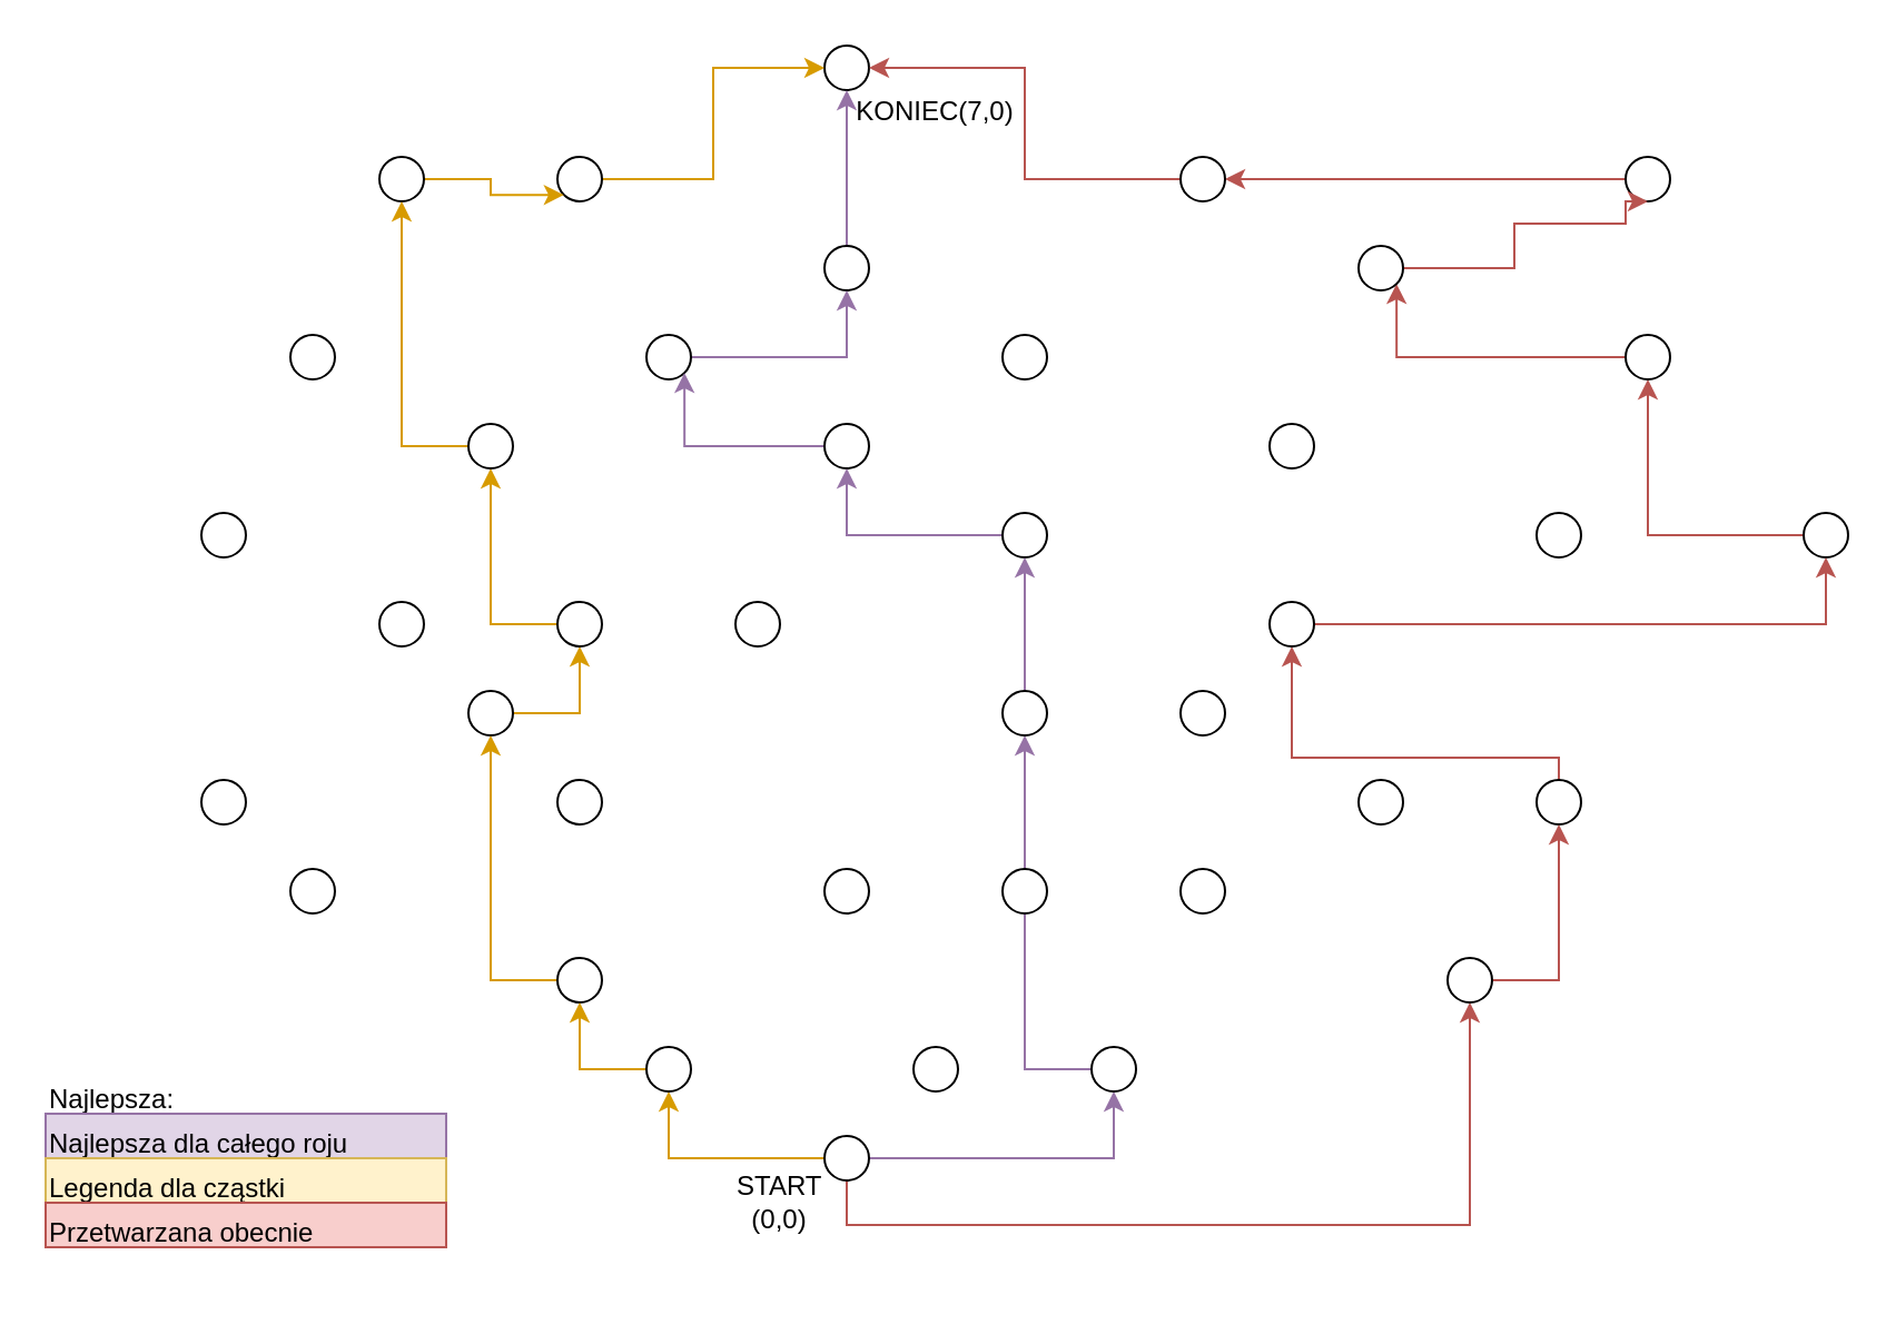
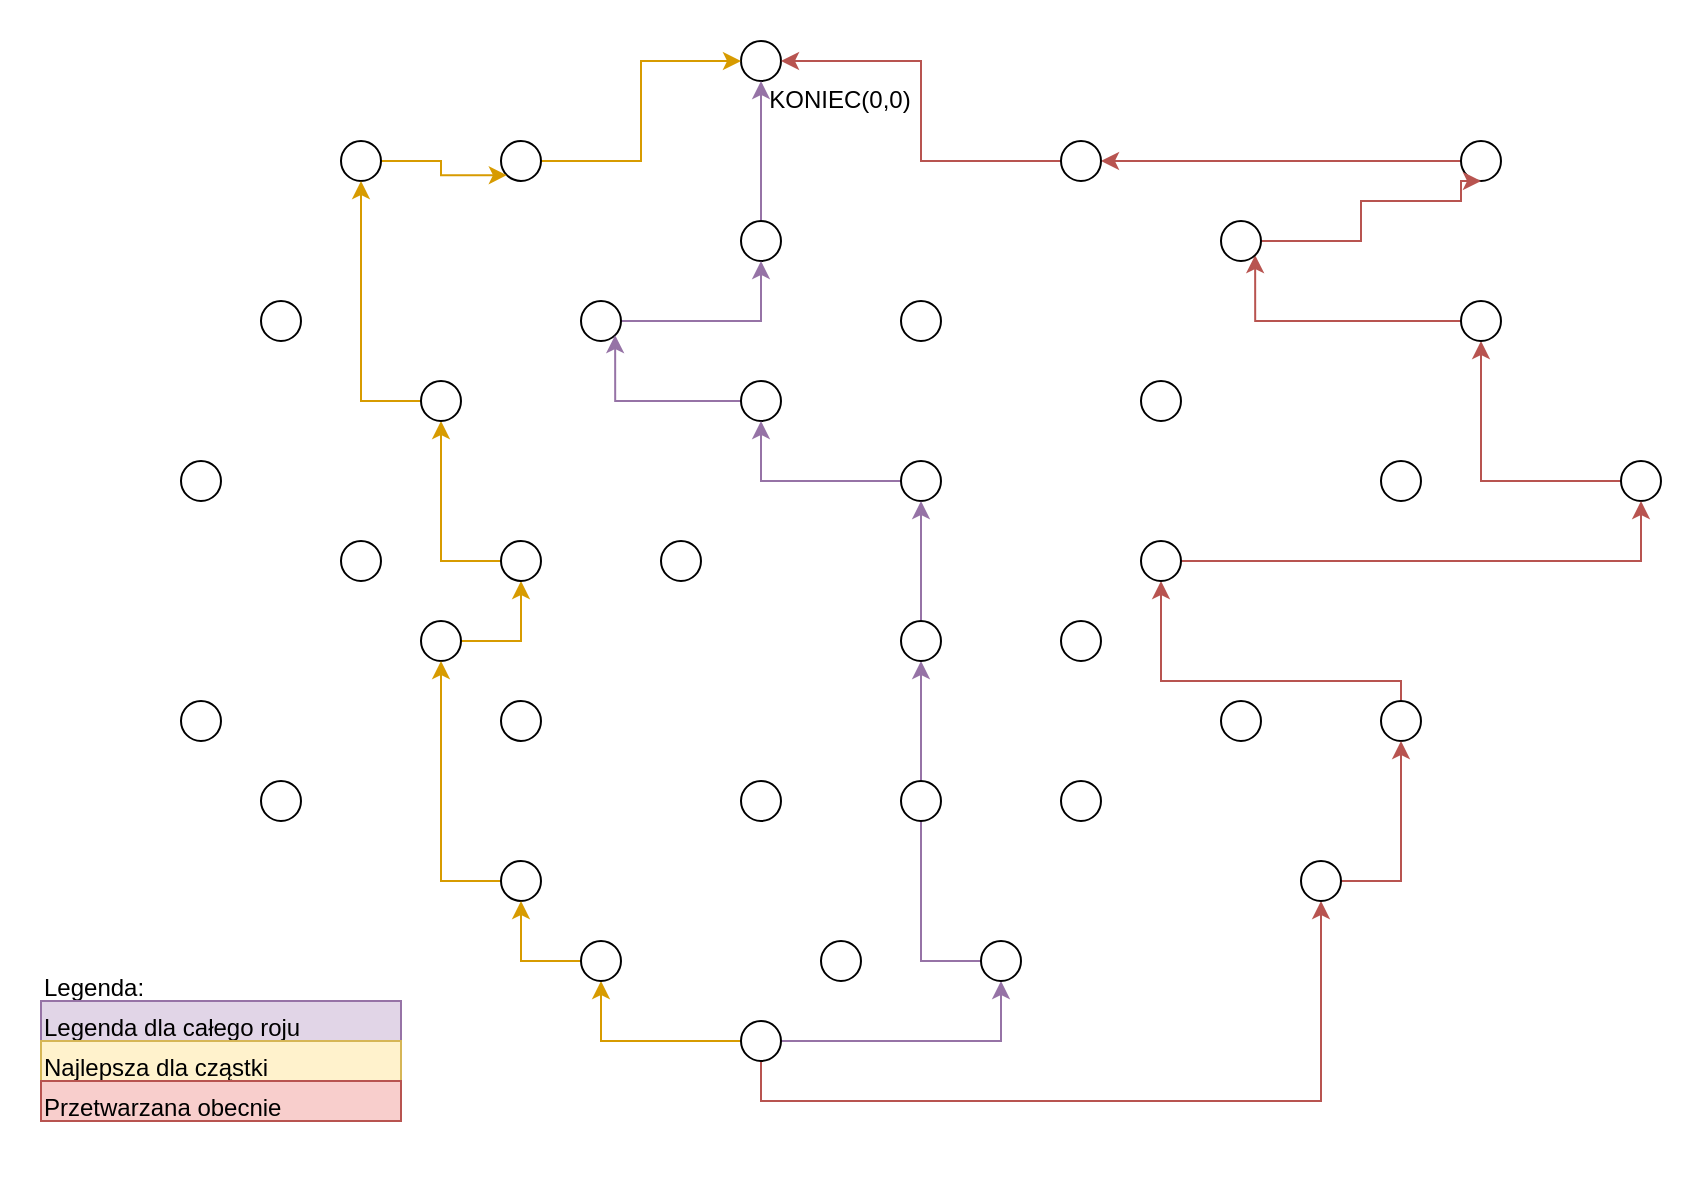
  <mxCell id="0" />
  <mxCell id="1" parent="0" />
  <mxCell id="2" style="edgeStyle=orthogonalEdgeStyle;rounded=0;orthogonalLoop=1;jettySize=auto;html=1;entryX=0.5;entryY=1;entryDx=0;entryDy=0;fillColor=#e1d5e7;strokeColor=#9673a6;" edge="1" parent="1" source="5" target="13"><mxGeometry relative="1" as="geometry" /></mxCell>
  <mxCell id="3" style="edgeStyle=orthogonalEdgeStyle;rounded=0;orthogonalLoop=1;jettySize=auto;html=1;entryX=0.5;entryY=1;entryDx=0;entryDy=0;fillColor=#ffe6cc;strokeColor=#d79b00;" edge="1" parent="1" source="5" target="64"><mxGeometry relative="1" as="geometry" /></mxCell>
  <mxCell id="4" style="edgeStyle=orthogonalEdgeStyle;rounded=0;orthogonalLoop=1;jettySize=auto;html=1;entryX=0.5;entryY=1;entryDx=0;entryDy=0;fillColor=#f8cecc;strokeColor=#b85450;" edge="1" parent="1" source="5" target="40"><mxGeometry relative="1" as="geometry"><Array as="points"><mxPoint x="380" y="550" /><mxPoint x="660" y="550" /></Array></mxGeometry></mxCell>
  <mxCell id="5" value="" style="ellipse;whiteSpace=wrap;html=1;aspect=fixed;" vertex="1" parent="1"><mxGeometry x="370" y="510" width="20" height="20" as="geometry" /></mxCell>
  <mxCell id="6" value="" style="ellipse;whiteSpace=wrap;html=1;aspect=fixed;" vertex="1" parent="1"><mxGeometry x="370" y="20" width="20" height="20" as="geometry" /></mxCell>
  <mxCell id="7" style="edgeStyle=orthogonalEdgeStyle;rounded=0;orthogonalLoop=1;jettySize=auto;html=1;entryX=1;entryY=0.5;entryDx=0;entryDy=0;fillColor=#f8cecc;strokeColor=#b85450;" edge="1" parent="1" source="8" target="25"><mxGeometry relative="1" as="geometry" /></mxCell>
  <mxCell id="8" value="" style="ellipse;whiteSpace=wrap;html=1;aspect=fixed;" vertex="1" parent="1"><mxGeometry x="730" y="70" width="20" height="20" as="geometry" /></mxCell>
  <mxCell id="9" value="" style="ellipse;whiteSpace=wrap;html=1;aspect=fixed;" vertex="1" parent="1"><mxGeometry x="450" y="150" width="20" height="20" as="geometry" /></mxCell>
  <mxCell id="10" style="edgeStyle=orthogonalEdgeStyle;rounded=0;orthogonalLoop=1;jettySize=auto;html=1;entryX=0.5;entryY=1;entryDx=0;entryDy=0;fillColor=#ffe6cc;strokeColor=#d79b00;" edge="1" parent="1" source="11" target="33"><mxGeometry relative="1" as="geometry" /></mxCell>
  <mxCell id="11" value="" style="ellipse;whiteSpace=wrap;html=1;aspect=fixed;" vertex="1" parent="1"><mxGeometry x="210" y="310" width="20" height="20" as="geometry" /></mxCell>
  <mxCell id="12" style="edgeStyle=orthogonalEdgeStyle;rounded=0;orthogonalLoop=1;jettySize=auto;html=1;entryX=0.5;entryY=1;entryDx=0;entryDy=0;fillColor=#e1d5e7;strokeColor=#9673a6;" edge="1" parent="1" source="13" target="59"><mxGeometry relative="1" as="geometry" /></mxCell>
  <mxCell id="13" value="" style="ellipse;whiteSpace=wrap;html=1;aspect=fixed;" vertex="1" parent="1"><mxGeometry x="490" y="470" width="20" height="20" as="geometry" /></mxCell>
  <mxCell id="14" value="" style="ellipse;whiteSpace=wrap;html=1;aspect=fixed;" vertex="1" parent="1"><mxGeometry x="530" y="310" width="20" height="20" as="geometry" /></mxCell>
  <mxCell id="15" value="" style="ellipse;whiteSpace=wrap;html=1;aspect=fixed;" vertex="1" parent="1"><mxGeometry x="90" y="350" width="20" height="20" as="geometry" /></mxCell>
  <mxCell id="16" style="edgeStyle=orthogonalEdgeStyle;rounded=0;orthogonalLoop=1;jettySize=auto;html=1;entryX=0.5;entryY=1;entryDx=0;entryDy=0;fillColor=#f8cecc;strokeColor=#b85450;" edge="1" parent="1" source="17" target="28"><mxGeometry relative="1" as="geometry" /></mxCell>
  <mxCell id="17" value="" style="ellipse;whiteSpace=wrap;html=1;aspect=fixed;" vertex="1" parent="1"><mxGeometry x="810" y="230" width="20" height="20" as="geometry" /></mxCell>
  <mxCell id="18" style="edgeStyle=orthogonalEdgeStyle;rounded=0;orthogonalLoop=1;jettySize=auto;html=1;entryX=0.5;entryY=1;entryDx=0;entryDy=0;fillColor=#f8cecc;strokeColor=#b85450;" edge="1" parent="1" source="19" target="35"><mxGeometry relative="1" as="geometry"><Array as="points"><mxPoint x="700" y="340" /><mxPoint x="580" y="340" /></Array></mxGeometry></mxCell>
  <mxCell id="19" value="" style="ellipse;whiteSpace=wrap;html=1;aspect=fixed;" vertex="1" parent="1"><mxGeometry x="690" y="350" width="20" height="20" as="geometry" /></mxCell>
  <mxCell id="20" style="edgeStyle=orthogonalEdgeStyle;rounded=0;orthogonalLoop=1;jettySize=auto;html=1;entryX=0;entryY=0.5;entryDx=0;entryDy=0;fillColor=#ffe6cc;strokeColor=#d79b00;" edge="1" parent="1" source="21" target="6"><mxGeometry relative="1" as="geometry" /></mxCell>
  <mxCell id="21" value="" style="ellipse;whiteSpace=wrap;html=1;aspect=fixed;" vertex="1" parent="1"><mxGeometry x="250" y="70" width="20" height="20" as="geometry" /></mxCell>
  <mxCell id="22" style="edgeStyle=orthogonalEdgeStyle;rounded=0;orthogonalLoop=1;jettySize=auto;html=1;entryX=0.5;entryY=1;entryDx=0;entryDy=0;fillColor=#e1d5e7;strokeColor=#9673a6;" edge="1" parent="1" source="23" target="6"><mxGeometry relative="1" as="geometry" /></mxCell>
  <mxCell id="23" value="" style="ellipse;whiteSpace=wrap;html=1;aspect=fixed;" vertex="1" parent="1"><mxGeometry x="370" y="110" width="20" height="20" as="geometry" /></mxCell>
  <mxCell id="24" style="edgeStyle=orthogonalEdgeStyle;rounded=0;orthogonalLoop=1;jettySize=auto;html=1;entryX=1;entryY=0.5;entryDx=0;entryDy=0;fillColor=#f8cecc;strokeColor=#b85450;" edge="1" parent="1" source="25" target="6"><mxGeometry relative="1" as="geometry" /></mxCell>
  <mxCell id="25" value="" style="ellipse;whiteSpace=wrap;html=1;aspect=fixed;" vertex="1" parent="1"><mxGeometry x="530" y="70" width="20" height="20" as="geometry" /></mxCell>
  <mxCell id="26" value="" style="ellipse;whiteSpace=wrap;html=1;aspect=fixed;" vertex="1" parent="1"><mxGeometry x="90" y="230" width="20" height="20" as="geometry" /></mxCell>
  <mxCell id="27" style="edgeStyle=orthogonalEdgeStyle;rounded=0;orthogonalLoop=1;jettySize=auto;html=1;entryX=1;entryY=1;entryDx=0;entryDy=0;fillColor=#f8cecc;strokeColor=#b85450;" edge="1" parent="1" source="28" target="31"><mxGeometry relative="1" as="geometry" /></mxCell>
  <mxCell id="28" value="" style="ellipse;whiteSpace=wrap;html=1;aspect=fixed;" vertex="1" parent="1"><mxGeometry x="730" y="150" width="20" height="20" as="geometry" /></mxCell>
  <mxCell id="29" value="" style="ellipse;whiteSpace=wrap;html=1;aspect=fixed;" vertex="1" parent="1"><mxGeometry x="570" y="190" width="20" height="20" as="geometry" /></mxCell>
  <mxCell id="30" style="edgeStyle=orthogonalEdgeStyle;rounded=0;orthogonalLoop=1;jettySize=auto;html=1;entryX=0.5;entryY=1;entryDx=0;entryDy=0;fillColor=#f8cecc;strokeColor=#b85450;" edge="1" parent="1" source="31" target="8"><mxGeometry relative="1" as="geometry"><Array as="points"><mxPoint x="680" y="120" /><mxPoint x="680" y="100" /><mxPoint x="730" y="100" /><mxPoint x="730" y="90" /></Array></mxGeometry></mxCell>
  <mxCell id="31" value="" style="ellipse;whiteSpace=wrap;html=1;aspect=fixed;" vertex="1" parent="1"><mxGeometry x="610" y="110" width="20" height="20" as="geometry" /></mxCell>
  <mxCell id="32" style="edgeStyle=orthogonalEdgeStyle;rounded=0;orthogonalLoop=1;jettySize=auto;html=1;fillColor=#ffe6cc;strokeColor=#d79b00;" edge="1" parent="1" source="33" target="53"><mxGeometry relative="1" as="geometry" /></mxCell>
  <mxCell id="33" value="" style="ellipse;whiteSpace=wrap;html=1;aspect=fixed;" vertex="1" parent="1"><mxGeometry x="250" y="270" width="20" height="20" as="geometry" /></mxCell>
  <mxCell id="34" style="edgeStyle=orthogonalEdgeStyle;rounded=0;orthogonalLoop=1;jettySize=auto;html=1;entryX=0.5;entryY=1;entryDx=0;entryDy=0;fillColor=#f8cecc;strokeColor=#b85450;" edge="1" parent="1" source="35" target="17"><mxGeometry relative="1" as="geometry" /></mxCell>
  <mxCell id="35" value="" style="ellipse;whiteSpace=wrap;html=1;aspect=fixed;" vertex="1" parent="1"><mxGeometry x="570" y="270" width="20" height="20" as="geometry" /></mxCell>
  <mxCell id="36" value="" style="ellipse;whiteSpace=wrap;html=1;aspect=fixed;" vertex="1" parent="1"><mxGeometry x="370" y="390" width="20" height="20" as="geometry" /></mxCell>
  <mxCell id="37" style="edgeStyle=orthogonalEdgeStyle;rounded=0;orthogonalLoop=1;jettySize=auto;html=1;entryX=0;entryY=1;entryDx=0;entryDy=0;fillColor=#ffe6cc;strokeColor=#d79b00;" edge="1" parent="1" source="38" target="21"><mxGeometry relative="1" as="geometry" /></mxCell>
  <mxCell id="38" value="" style="ellipse;whiteSpace=wrap;html=1;aspect=fixed;" vertex="1" parent="1"><mxGeometry x="170" y="70" width="20" height="20" as="geometry" /></mxCell>
  <mxCell id="39" style="edgeStyle=orthogonalEdgeStyle;rounded=0;orthogonalLoop=1;jettySize=auto;html=1;entryX=0.5;entryY=1;entryDx=0;entryDy=0;fillColor=#f8cecc;strokeColor=#b85450;" edge="1" parent="1" source="40" target="19"><mxGeometry relative="1" as="geometry" /></mxCell>
  <mxCell id="40" value="" style="ellipse;whiteSpace=wrap;html=1;aspect=fixed;" vertex="1" parent="1"><mxGeometry x="650" y="430" width="20" height="20" as="geometry" /></mxCell>
  <mxCell id="41" value="" style="ellipse;whiteSpace=wrap;html=1;aspect=fixed;" vertex="1" parent="1"><mxGeometry x="130" y="390" width="20" height="20" as="geometry" /></mxCell>
  <mxCell id="42" style="edgeStyle=orthogonalEdgeStyle;rounded=0;orthogonalLoop=1;jettySize=auto;html=1;entryX=0.5;entryY=1;entryDx=0;entryDy=0;fillColor=#e1d5e7;strokeColor=#9673a6;" edge="1" parent="1" source="43" target="23"><mxGeometry relative="1" as="geometry" /></mxCell>
  <mxCell id="43" value="" style="ellipse;whiteSpace=wrap;html=1;aspect=fixed;" vertex="1" parent="1"><mxGeometry x="290" y="150" width="20" height="20" as="geometry" /></mxCell>
  <mxCell id="44" value="" style="ellipse;whiteSpace=wrap;html=1;aspect=fixed;" vertex="1" parent="1"><mxGeometry x="130" y="150" width="20" height="20" as="geometry" /></mxCell>
  <mxCell id="45" value="" style="ellipse;whiteSpace=wrap;html=1;aspect=fixed;" vertex="1" parent="1"><mxGeometry x="690" y="230" width="20" height="20" as="geometry" /></mxCell>
  <mxCell id="46" value="" style="ellipse;whiteSpace=wrap;html=1;aspect=fixed;" vertex="1" parent="1"><mxGeometry x="450" y="390" width="20" height="20" as="geometry" /></mxCell>
  <mxCell id="47" value="" style="ellipse;whiteSpace=wrap;html=1;aspect=fixed;" vertex="1" parent="1"><mxGeometry x="610" y="350" width="20" height="20" as="geometry" /></mxCell>
  <mxCell id="48" value="" style="ellipse;whiteSpace=wrap;html=1;aspect=fixed;" vertex="1" parent="1"><mxGeometry x="170" y="270" width="20" height="20" as="geometry" /></mxCell>
  <mxCell id="49" value="" style="ellipse;whiteSpace=wrap;html=1;aspect=fixed;" vertex="1" parent="1"><mxGeometry x="250" y="350" width="20" height="20" as="geometry" /></mxCell>
  <mxCell id="50" style="edgeStyle=orthogonalEdgeStyle;rounded=0;orthogonalLoop=1;jettySize=auto;html=1;entryX=1;entryY=1;entryDx=0;entryDy=0;fillColor=#e1d5e7;strokeColor=#9673a6;" edge="1" parent="1" source="51" target="43"><mxGeometry relative="1" as="geometry" /></mxCell>
  <mxCell id="51" value="" style="ellipse;whiteSpace=wrap;html=1;aspect=fixed;" vertex="1" parent="1"><mxGeometry x="370" y="190" width="20" height="20" as="geometry" /></mxCell>
  <mxCell id="52" style="edgeStyle=orthogonalEdgeStyle;rounded=0;orthogonalLoop=1;jettySize=auto;html=1;entryX=0.5;entryY=1;entryDx=0;entryDy=0;fillColor=#ffe6cc;strokeColor=#d79b00;" edge="1" parent="1" source="53" target="38"><mxGeometry relative="1" as="geometry" /></mxCell>
  <mxCell id="53" value="" style="ellipse;whiteSpace=wrap;html=1;aspect=fixed;" vertex="1" parent="1"><mxGeometry x="210" y="190" width="20" height="20" as="geometry" /></mxCell>
  <mxCell id="54" value="" style="ellipse;whiteSpace=wrap;html=1;aspect=fixed;" vertex="1" parent="1"><mxGeometry x="530" y="390" width="20" height="20" as="geometry" /></mxCell>
  <mxCell id="55" style="edgeStyle=orthogonalEdgeStyle;rounded=0;orthogonalLoop=1;jettySize=auto;html=1;entryX=0.5;entryY=1;entryDx=0;entryDy=0;fillColor=#e1d5e7;strokeColor=#9673a6;" edge="1" parent="1" source="56" target="51"><mxGeometry relative="1" as="geometry" /></mxCell>
  <mxCell id="56" value="" style="ellipse;whiteSpace=wrap;html=1;aspect=fixed;" vertex="1" parent="1"><mxGeometry x="450" y="230" width="20" height="20" as="geometry" /></mxCell>
  <mxCell id="57" value="" style="ellipse;whiteSpace=wrap;html=1;aspect=fixed;" vertex="1" parent="1"><mxGeometry x="330" y="270" width="20" height="20" as="geometry" /></mxCell>
  <mxCell id="58" style="edgeStyle=orthogonalEdgeStyle;rounded=0;orthogonalLoop=1;jettySize=auto;html=1;fillColor=#e1d5e7;strokeColor=#9673a6;" edge="1" parent="1" source="59" target="56"><mxGeometry relative="1" as="geometry" /></mxCell>
  <mxCell id="59" value="" style="ellipse;whiteSpace=wrap;html=1;aspect=fixed;" vertex="1" parent="1"><mxGeometry x="450" y="310" width="20" height="20" as="geometry" /></mxCell>
  <mxCell id="60" style="edgeStyle=orthogonalEdgeStyle;rounded=0;orthogonalLoop=1;jettySize=auto;html=1;entryX=0.5;entryY=1;entryDx=0;entryDy=0;fillColor=#ffe6cc;strokeColor=#d79b00;" edge="1" parent="1" source="61" target="11"><mxGeometry relative="1" as="geometry" /></mxCell>
  <mxCell id="61" value="" style="ellipse;whiteSpace=wrap;html=1;aspect=fixed;" vertex="1" parent="1"><mxGeometry x="250" y="430" width="20" height="20" as="geometry" /></mxCell>
  <mxCell id="62" value="" style="ellipse;whiteSpace=wrap;html=1;aspect=fixed;" vertex="1" parent="1"><mxGeometry x="410" y="470" width="20" height="20" as="geometry" /></mxCell>
  <mxCell id="63" style="edgeStyle=orthogonalEdgeStyle;rounded=0;orthogonalLoop=1;jettySize=auto;html=1;entryX=0.5;entryY=1;entryDx=0;entryDy=0;fillColor=#ffe6cc;strokeColor=#d79b00;" edge="1" parent="1" source="64" target="61"><mxGeometry relative="1" as="geometry" /></mxCell>
  <mxCell id="64" value="" style="ellipse;whiteSpace=wrap;html=1;aspect=fixed;" vertex="1" parent="1"><mxGeometry x="290" y="470" width="20" height="20" as="geometry" /></mxCell>
- <mxCell id="65" value="START (0,0)" style="text;html=1;strokeColor=none;fillColor=none;align=center;verticalAlign=middle;whiteSpace=wrap;rounded=0;" vertex="1" parent="1"><mxGeometry x="330" y="530" width="40" height="20" as="geometry" /></mxCell>
- <mxCell id="66" value="KONIEC(7,0)" style="text;html=1;strokeColor=none;fillColor=none;align=center;verticalAlign=middle;whiteSpace=wrap;rounded=0;" vertex="1" parent="1"><mxGeometry x="400" y="40" width="40" height="20" as="geometry" /></mxCell>
- <mxCell id="67" value="Najlepsza:&lt;br&gt;" style="text;html=1;strokeColor=none;fillColor=none;align=left;verticalAlign=top;whiteSpace=wrap;rounded=0;" vertex="1" parent="1"><mxGeometry y="480" width="180" height="20" as="geometry" x="20" /></mxCell>
- <mxCell id="68" value="Najlepsza dla całego roju" style="text;html=1;strokeColor=#9673a6;fillColor=#e1d5e7;align=left;verticalAlign=top;whiteSpace=wrap;rounded=0;" vertex="1" parent="1"><mxGeometry y="500" width="180" height="20" as="geometry" x="20" /></mxCell>
+ <mxCell id="66" value="KONIEC(0,0)" style="text;html=1;strokeColor=none;fillColor=none;align=center;verticalAlign=middle;whiteSpace=wrap;rounded=0;" vertex="1" parent="1"><mxGeometry x="400" y="40" width="40" height="20" as="geometry" /></mxCell>
+ <mxCell id="67" value="Legenda:&lt;br&gt;" style="text;html=1;strokeColor=none;fillColor=none;align=left;verticalAlign=top;whiteSpace=wrap;rounded=0;" vertex="1" parent="1"><mxGeometry y="480" width="180" height="20" as="geometry" x="20" /></mxCell>
+ <mxCell id="68" value="Legenda dla całego roju" style="text;html=1;strokeColor=#9673a6;fillColor=#e1d5e7;align=left;verticalAlign=top;whiteSpace=wrap;rounded=0;" vertex="1" parent="1"><mxGeometry y="500" width="180" height="20" as="geometry" x="20" /></mxCell>
  <mxCell id="69" value="&lt;span style=&quot;color: rgba(0 , 0 , 0 , 0) ; font-family: monospace ; font-size: 0px&quot;&gt;%3CmxGraphModel%3E%3Croot%3E%3CmxCell%20id%3D%220%22%2F%3E%3CmxCell%20id%3D%221%22%20parent%3D%220%22%2F%3E%3CmxCell%20id%3D%222%22%20value%3D%22Legenda%3A%26lt%3Bbr%26gt%3B%22%20style%3D%22text%3Bhtml%3D1%3BstrokeColor%3Dnone%3BfillColor%3Dnone%3Balign%3Dleft%3BverticalAlign%3Dtop%3BwhiteSpace%3Dwrap%3Brounded%3D0%3B%22%20vertex%3D%221%22%20parent%3D%221%22%3E%3CmxGeometry%20y%3D%22500%22%20width%3D%22180%22%20height%3D%2220%22%20as%3D%22geometry%22%2F%3E%3C%2FmxCell%3E%3C%2Froot%3E%3C%2FmxGraphModel%3E&lt;/span&gt;" style="text;html=1;align=center;verticalAlign=middle;resizable=0;points=[];;autosize=1;" vertex="1" parent="1"><mxGeometry x="81" y="553" width="20" height="20" as="geometry" /></mxCell>
- <mxCell id="70" value="Legenda dla cząstki" style="text;html=1;strokeColor=#d6b656;fillColor=#fff2cc;align=left;verticalAlign=top;whiteSpace=wrap;rounded=0;" vertex="1" parent="1"><mxGeometry y="520" width="180" height="20" as="geometry" x="20" /></mxCell>
+ <mxCell id="70" value="Najlepsza dla cząstki" style="text;html=1;strokeColor=#d6b656;fillColor=#fff2cc;align=left;verticalAlign=top;whiteSpace=wrap;rounded=0;" vertex="1" parent="1"><mxGeometry y="520" width="180" height="20" as="geometry" x="20" /></mxCell>
  <mxCell id="71" value="Przetwarzana obecnie" style="text;html=1;strokeColor=#b85450;fillColor=#f8cecc;align=left;verticalAlign=top;whiteSpace=wrap;rounded=0;" vertex="1" parent="1"><mxGeometry y="540" width="180" height="20" as="geometry" x="20" /></mxCell>
